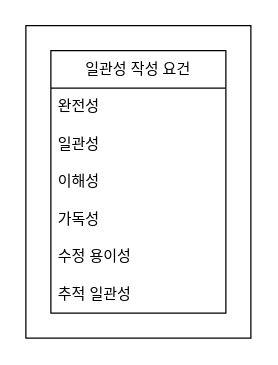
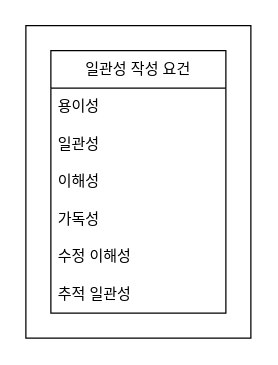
  <mxCell id="0" />
  <mxCell id="1" parent="0" />
  <mxCell id="2" value="" style="rounded=0;whiteSpace=wrap;html=1;hachureGap=4;" vertex="1" parent="1"><mxGeometry x="20" y="20" width="180" height="250" as="geometry" /></mxCell>
  <mxCell id="3" value="일관성 작성 요건" style="swimlane;fontStyle=0;childLayout=stackLayout;horizontal=1;startSize=30;horizontalStack=0;resizeParent=1;resizeParentMax=0;resizeLast=0;collapsible=1;marginBottom=0;hachureGap=4;whiteSpace=wrap;" vertex="1" parent="1"><mxGeometry x="40" y="40" width="140" height="210" as="geometry" /></mxCell>
- <mxCell id="4" value="완전성" style="text;strokeColor=none;fillColor=none;align=left;verticalAlign=middle;spacingLeft=4;spacingRight=4;overflow=hidden;points=[[0,0.5],[1,0.5]];portConstraint=eastwest;rotatable=0;hachureGap=4;whiteSpace=wrap;" vertex="1" parent="3"><mxGeometry y="30" width="140" height="30" as="geometry" /></mxCell>
+ <mxCell id="4" value="용이성" style="text;strokeColor=none;fillColor=none;align=left;verticalAlign=middle;spacingLeft=4;spacingRight=4;overflow=hidden;points=[[0,0.5],[1,0.5]];portConstraint=eastwest;rotatable=0;hachureGap=4;whiteSpace=wrap;" vertex="1" parent="3"><mxGeometry y="30" width="140" height="30" as="geometry" /></mxCell>
  <mxCell id="5" value="일관성" style="text;strokeColor=none;fillColor=none;align=left;verticalAlign=middle;spacingLeft=4;spacingRight=4;overflow=hidden;points=[[0,0.5],[1,0.5]];portConstraint=eastwest;rotatable=0;hachureGap=4;whiteSpace=wrap;" vertex="1" parent="3"><mxGeometry y="60" width="140" height="30" as="geometry" /></mxCell>
  <mxCell id="6" value="이해성" style="text;strokeColor=none;fillColor=none;align=left;verticalAlign=middle;spacingLeft=4;spacingRight=4;overflow=hidden;points=[[0,0.5],[1,0.5]];portConstraint=eastwest;rotatable=0;hachureGap=4;whiteSpace=wrap;" vertex="1" parent="3"><mxGeometry y="90" width="140" height="30" as="geometry" /></mxCell>
  <mxCell id="7" value="가독성" style="text;strokeColor=none;fillColor=none;align=left;verticalAlign=middle;spacingLeft=4;spacingRight=4;overflow=hidden;points=[[0,0.5],[1,0.5]];portConstraint=eastwest;rotatable=0;hachureGap=4;whiteSpace=wrap;" vertex="1" parent="3"><mxGeometry y="120" width="140" height="30" as="geometry" /></mxCell>
- <mxCell id="8" value="수정 용이성" style="text;strokeColor=none;fillColor=none;align=left;verticalAlign=middle;spacingLeft=4;spacingRight=4;overflow=hidden;points=[[0,0.5],[1,0.5]];portConstraint=eastwest;rotatable=0;hachureGap=4;whiteSpace=wrap;" vertex="1" parent="3"><mxGeometry y="150" width="140" height="30" as="geometry" /></mxCell>
+ <mxCell id="8" value="수정 이해성" style="text;strokeColor=none;fillColor=none;align=left;verticalAlign=middle;spacingLeft=4;spacingRight=4;overflow=hidden;points=[[0,0.5],[1,0.5]];portConstraint=eastwest;rotatable=0;hachureGap=4;whiteSpace=wrap;" vertex="1" parent="3"><mxGeometry y="150" width="140" height="30" as="geometry" /></mxCell>
  <mxCell id="9" value="추적 일관성" style="text;strokeColor=none;fillColor=none;align=left;verticalAlign=middle;spacingLeft=4;spacingRight=4;overflow=hidden;points=[[0,0.5],[1,0.5]];portConstraint=eastwest;rotatable=0;hachureGap=4;whiteSpace=wrap;" vertex="1" parent="3"><mxGeometry y="180" width="140" height="30" as="geometry" /></mxCell>
